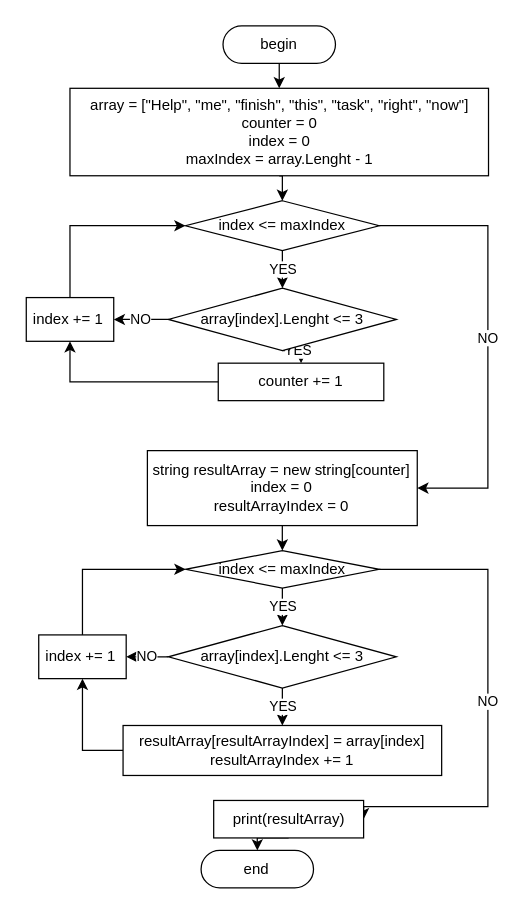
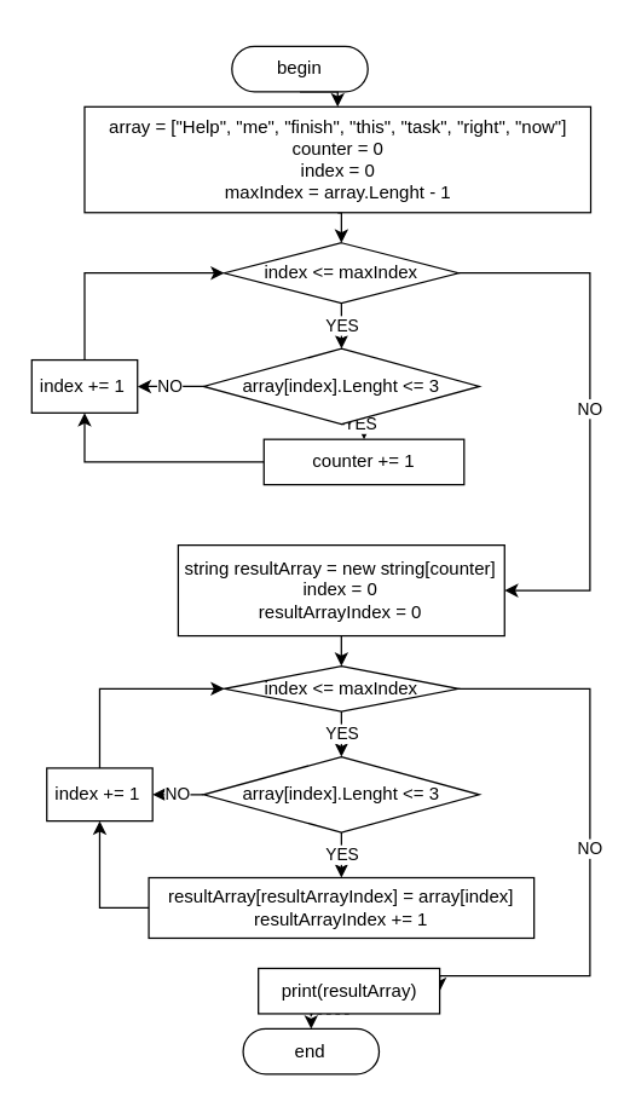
  <mxCell id="0" />
  <mxCell id="1" parent="0" />
  <mxCell id="2" style="edgeStyle=orthogonalEdgeStyle;rounded=0;orthogonalLoop=1;jettySize=auto;html=1;exitX=0.5;exitY=1;exitDx=0;exitDy=0;entryX=0.5;entryY=0;entryDx=0;entryDy=0;" parent="1" source="3" target="5" edge="1"><mxGeometry relative="1" as="geometry" /></mxCell>
- <mxCell id="3" value="begin" style="rounded=1;whiteSpace=wrap;html=1;arcSize=50;" parent="1" vertex="1"><mxGeometry x="178" y="20" width="90" height="30" as="geometry" /></mxCell>
+ <mxCell id="3" value="begin" style="rounded=1;whiteSpace=wrap;html=1;arcSize=50;" parent="1" vertex="1"><mxGeometry x="153" y="30" width="90" height="30" as="geometry" /></mxCell>
  <mxCell id="4" style="edgeStyle=orthogonalEdgeStyle;rounded=0;orthogonalLoop=1;jettySize=auto;html=1;exitX=0.5;exitY=1;exitDx=0;exitDy=0;entryX=0.5;entryY=0;entryDx=0;entryDy=0;" parent="1" source="5" target="8" edge="1"><mxGeometry relative="1" as="geometry" /></mxCell>
  <mxCell id="5" value="array = [&quot;Help&quot;, &quot;me&quot;, &quot;finish&quot;, &quot;this&quot;, &quot;task&quot;, &quot;right&quot;, &quot;now&quot;]&lt;br&gt;counter = 0&lt;br&gt;index = 0&lt;br&gt;maxIndex = array.Lenght - 1" style="rounded=0;whiteSpace=wrap;html=1;" parent="1" vertex="1"><mxGeometry x="55.5" y="70" width="335" height="70" as="geometry" /></mxCell>
  <mxCell id="6" value="YES" style="edgeStyle=orthogonalEdgeStyle;rounded=0;orthogonalLoop=1;jettySize=auto;html=1;exitX=0.5;exitY=1;exitDx=0;exitDy=0;entryX=0.5;entryY=0;entryDx=0;entryDy=0;" parent="1" source="8" target="13" edge="1"><mxGeometry relative="1" as="geometry" /></mxCell>
  <mxCell id="7" value="NO" style="edgeStyle=orthogonalEdgeStyle;rounded=0;orthogonalLoop=1;jettySize=auto;html=1;exitX=1;exitY=0.5;exitDx=0;exitDy=0;entryX=1;entryY=0.5;entryDx=0;entryDy=0;" parent="1" source="8" target="17" edge="1"><mxGeometry relative="1" as="geometry"><Array as="points"><mxPoint x="390" y="180" /><mxPoint x="390" y="390" /></Array></mxGeometry></mxCell>
  <mxCell id="8" value="index &amp;lt;= maxIndex" style="rhombus;whiteSpace=wrap;html=1;" parent="1" vertex="1"><mxGeometry x="148" y="160" width="155" height="40" as="geometry" /></mxCell>
  <mxCell id="9" style="edgeStyle=orthogonalEdgeStyle;rounded=0;orthogonalLoop=1;jettySize=auto;html=1;exitX=0;exitY=0.5;exitDx=0;exitDy=0;entryX=0.5;entryY=1;entryDx=0;entryDy=0;" parent="1" source="10" target="15" edge="1"><mxGeometry relative="1" as="geometry" /></mxCell>
  <mxCell id="10" value="counter += 1" style="rounded=0;whiteSpace=wrap;html=1;" parent="1" vertex="1"><mxGeometry x="174.19" y="290" width="132.5" height="30" as="geometry" /></mxCell>
  <mxCell id="11" value="NO" style="edgeStyle=orthogonalEdgeStyle;rounded=0;orthogonalLoop=1;jettySize=auto;html=1;exitX=0;exitY=0.5;exitDx=0;exitDy=0;entryX=1;entryY=0.5;entryDx=0;entryDy=0;" parent="1" source="13" target="15" edge="1"><mxGeometry relative="1" as="geometry" /></mxCell>
  <mxCell id="12" value="YES" style="edgeStyle=orthogonalEdgeStyle;rounded=0;orthogonalLoop=1;jettySize=auto;html=1;exitX=0.5;exitY=1;exitDx=0;exitDy=0;entryX=0.5;entryY=0;entryDx=0;entryDy=0;" parent="1" source="13" target="10" edge="1"><mxGeometry relative="1" as="geometry" /></mxCell>
  <mxCell id="13" value="array[index].Lenght &amp;lt;= 3" style="rhombus;whiteSpace=wrap;html=1;" parent="1" vertex="1"><mxGeometry x="134.28" y="230" width="182.5" height="50" as="geometry" /></mxCell>
  <mxCell id="14" style="edgeStyle=orthogonalEdgeStyle;rounded=0;orthogonalLoop=1;jettySize=auto;html=1;exitX=0.5;exitY=0;exitDx=0;exitDy=0;entryX=0;entryY=0.5;entryDx=0;entryDy=0;" parent="1" source="15" target="8" edge="1"><mxGeometry relative="1" as="geometry" /></mxCell>
  <mxCell id="15" value="index += 1&amp;nbsp;" style="rounded=0;whiteSpace=wrap;html=1;" parent="1" vertex="1"><mxGeometry x="20.53" y="237.5" width="70" height="35" as="geometry" /></mxCell>
  <mxCell id="16" style="edgeStyle=orthogonalEdgeStyle;rounded=0;orthogonalLoop=1;jettySize=auto;html=1;exitX=0.5;exitY=1;exitDx=0;exitDy=0;entryX=0.5;entryY=0;entryDx=0;entryDy=0;" parent="1" source="17" target="20" edge="1"><mxGeometry relative="1" as="geometry" /></mxCell>
  <mxCell id="17" value="string resultArray = new string[counter]&lt;br&gt;index = 0&lt;br&gt;resultArrayIndex = 0" style="rounded=0;whiteSpace=wrap;html=1;" parent="1" vertex="1"><mxGeometry x="117.47" y="360" width="216" height="60" as="geometry" /></mxCell>
  <mxCell id="18" value="YES" style="edgeStyle=orthogonalEdgeStyle;rounded=0;orthogonalLoop=1;jettySize=auto;html=1;exitX=0.5;exitY=1;exitDx=0;exitDy=0;entryX=0.5;entryY=0;entryDx=0;entryDy=0;" parent="1" source="20" target="23" edge="1"><mxGeometry relative="1" as="geometry" /></mxCell>
  <mxCell id="19" value="NO" style="edgeStyle=orthogonalEdgeStyle;rounded=0;orthogonalLoop=1;jettySize=auto;html=1;exitX=1;exitY=0.5;exitDx=0;exitDy=0;entryX=1;entryY=0.5;entryDx=0;entryDy=0;" parent="1" source="20" target="29" edge="1"><mxGeometry relative="1" as="geometry"><Array as="points"><mxPoint x="390" y="455" /><mxPoint x="390" y="645" /></Array></mxGeometry></mxCell>
  <mxCell id="20" value="index &amp;lt;= maxIndex" style="rhombus;whiteSpace=wrap;html=1;" parent="1" vertex="1"><mxGeometry x="148" y="440" width="155" height="30" as="geometry" /></mxCell>
  <mxCell id="21" value="NO" style="edgeStyle=orthogonalEdgeStyle;rounded=0;orthogonalLoop=1;jettySize=auto;html=1;exitX=0;exitY=0.5;exitDx=0;exitDy=0;entryX=1;entryY=0.5;entryDx=0;entryDy=0;" parent="1" source="23" target="25" edge="1"><mxGeometry relative="1" as="geometry" /></mxCell>
  <mxCell id="22" value="YES" style="edgeStyle=orthogonalEdgeStyle;rounded=0;orthogonalLoop=1;jettySize=auto;html=1;exitX=0.5;exitY=1;exitDx=0;exitDy=0;entryX=0.5;entryY=0;entryDx=0;entryDy=0;" parent="1" source="23" target="27" edge="1"><mxGeometry relative="1" as="geometry" /></mxCell>
  <mxCell id="23" value="array[index].Lenght &amp;lt;= 3" style="rhombus;whiteSpace=wrap;html=1;" parent="1" vertex="1"><mxGeometry x="134.25" y="500" width="182.5" height="50" as="geometry" /></mxCell>
  <mxCell id="24" style="edgeStyle=orthogonalEdgeStyle;rounded=0;orthogonalLoop=1;jettySize=auto;html=1;exitX=0.5;exitY=0;exitDx=0;exitDy=0;entryX=0;entryY=0.5;entryDx=0;entryDy=0;" parent="1" source="25" target="20" edge="1"><mxGeometry relative="1" as="geometry" /></mxCell>
  <mxCell id="25" value="index += 1&amp;nbsp;" style="rounded=0;whiteSpace=wrap;html=1;" parent="1" vertex="1"><mxGeometry x="30.5" y="507.5" width="70" height="35" as="geometry" /></mxCell>
  <mxCell id="26" style="edgeStyle=orthogonalEdgeStyle;rounded=0;orthogonalLoop=1;jettySize=auto;html=1;exitX=0;exitY=0.5;exitDx=0;exitDy=0;entryX=0.5;entryY=1;entryDx=0;entryDy=0;" parent="1" source="27" target="25" edge="1"><mxGeometry relative="1" as="geometry" /></mxCell>
  <mxCell id="27" value="resultArray[resultArrayIndex] = array[index]&lt;br&gt;resultArrayIndex += 1" style="rounded=0;whiteSpace=wrap;html=1;" parent="1" vertex="1"><mxGeometry x="98" y="580" width="255" height="40" as="geometry" /></mxCell>
- <mxCell id="28" style="edgeStyle=orthogonalEdgeStyle;rounded=0;orthogonalLoop=1;jettySize=auto;html=1;exitX=0.5;exitY=1;exitDx=0;exitDy=0;entryX=0.5;entryY=0;entryDx=0;entryDy=0;" parent="1" source="29" target="30" edge="1"><mxGeometry relative="1" as="geometry" /></mxCell>
+ <mxCell id="28" style="edgeStyle=orthogonalEdgeStyle;rounded=0;orthogonalLoop=1;jettySize=auto;html=1;exitX=0.5;exitY=1;exitDx=0;exitDy=0;entryX=0.5;entryY=0;entryDx=0;entryDy=0;dashed=1;" parent="1" source="29" target="30" edge="1"><mxGeometry relative="1" as="geometry" /></mxCell>
  <mxCell id="29" value="print(resultArray)" style="rounded=0;whiteSpace=wrap;html=1;" parent="1" vertex="1"><mxGeometry x="170.53" y="640" width="120" height="30" as="geometry" /></mxCell>
  <mxCell id="30" value="end" style="rounded=1;whiteSpace=wrap;html=1;arcSize=50;" parent="1" vertex="1"><mxGeometry x="160.44" y="680" width="90" height="30" as="geometry" /></mxCell>
